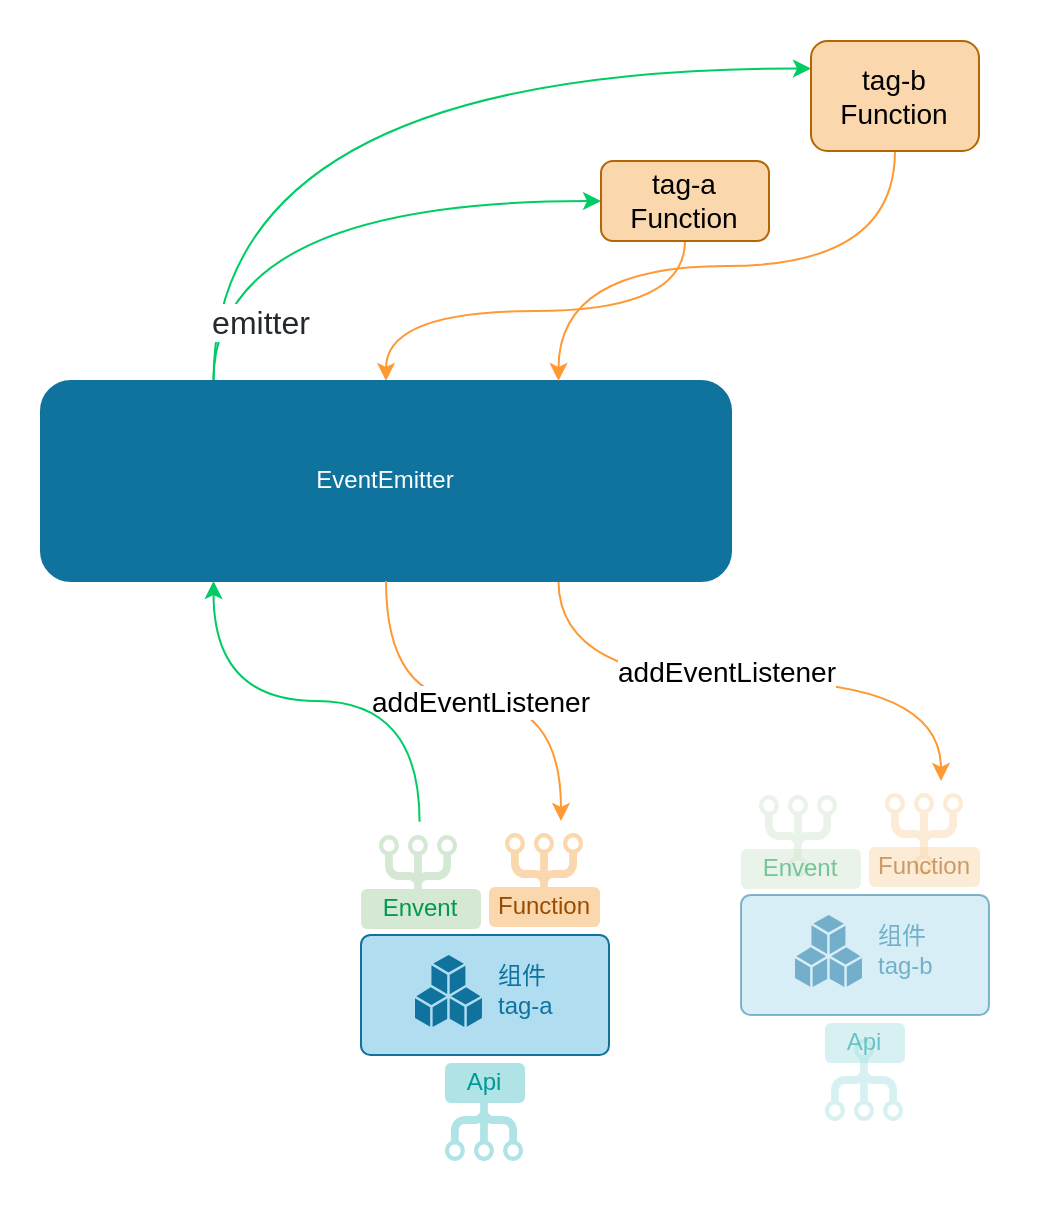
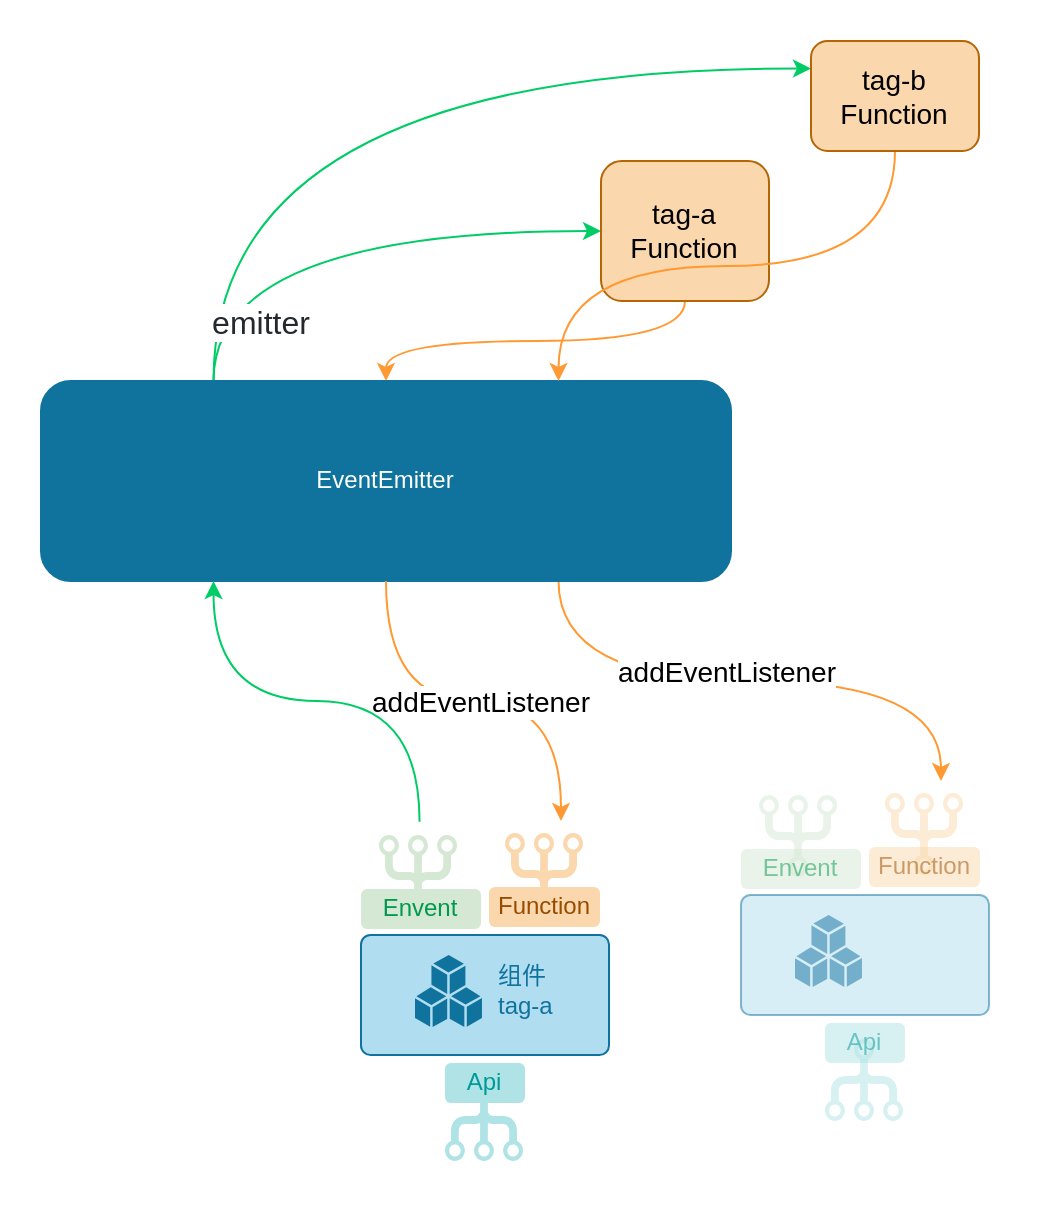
  <mxCell id="0" />
  <mxCell id="1" parent="0" />
  <mxCell id="2" style="edgeStyle=orthogonalEdgeStyle;curved=1;rounded=0;orthogonalLoop=1;jettySize=auto;html=1;exitX=0.25;exitY=0;exitDx=0;exitDy=0;fontSize=14;fontColor=#000000;strokeColor=#00CC66;entryX=0;entryY=0.5;entryDx=0;entryDy=0;" edge="1" parent="1" source="7" target="12"><mxGeometry relative="1" as="geometry"><mxPoint x="170" y="110" as="targetPoint" /></mxGeometry></mxCell>
  <mxCell id="3" style="edgeStyle=orthogonalEdgeStyle;curved=1;rounded=0;orthogonalLoop=1;jettySize=auto;html=1;exitX=0.5;exitY=1;exitDx=0;exitDy=0;fontSize=14;fontColor=#000000;strokeColor=#FF9933;entryX=0.5;entryY=0;entryDx=0;entryDy=0;" edge="1" parent="1" source="12" target="7"><mxGeometry relative="1" as="geometry"><mxPoint x="560" y="250" as="targetPoint" /></mxGeometry></mxCell>
  <mxCell id="4" style="edgeStyle=orthogonalEdgeStyle;curved=1;rounded=0;orthogonalLoop=1;jettySize=auto;html=1;exitX=0.25;exitY=0;exitDx=0;exitDy=0;entryX=0;entryY=0.25;entryDx=0;entryDy=0;fontSize=14;fontColor=#000000;strokeColor=#00CC66;" edge="1" parent="1" source="7" target="14"><mxGeometry relative="1" as="geometry" /></mxCell>
  <mxCell id="5" style="edgeStyle=orthogonalEdgeStyle;curved=1;rounded=0;orthogonalLoop=1;jettySize=auto;html=1;exitX=0.75;exitY=1;exitDx=0;exitDy=0;entryX=0.75;entryY=0;entryDx=0;entryDy=0;fontSize=14;fontColor=#000000;strokeColor=#FF9933;" edge="1" parent="1" source="7" target="29"><mxGeometry relative="1" as="geometry" /></mxCell>
  <mxCell id="6" value="addEventListener" style="edgeLabel;html=1;align=center;verticalAlign=middle;resizable=0;points=[];fontSize=14;fontColor=#000000;" vertex="1" connectable="0" parent="5"><mxGeometry x="-0.08" y="5" relative="1" as="geometry"><mxPoint as="offset" /></mxGeometry></mxCell>
  <mxCell id="7" value="EventEmitter" style="rounded=1;whiteSpace=wrap;html=1;fontColor=#FFFFFF;strokeColor=#10739E;fillColor=#10739E;align=center;" vertex="1" parent="1"><mxGeometry x="20" y="190" width="345" height="100" as="geometry" /></mxCell>
  <mxCell id="8" style="edgeStyle=orthogonalEdgeStyle;curved=1;rounded=0;orthogonalLoop=1;jettySize=auto;html=1;fontColor=#00CC66;strokeColor=#FF9933;exitX=0.5;exitY=1;exitDx=0;exitDy=0;entryX=0.75;entryY=0;entryDx=0;entryDy=0;" edge="1" parent="1" source="7" target="27"><mxGeometry relative="1" as="geometry"><mxPoint x="280" y="390" as="sourcePoint" /><mxPoint x="340" y="400" as="targetPoint" /></mxGeometry></mxCell>
  <mxCell id="9" value="addEventListener" style="edgeLabel;html=1;align=center;verticalAlign=middle;resizable=0;points=[];fontColor=#000000;fontSize=14;" vertex="1" connectable="0" parent="8"><mxGeometry x="0.035" relative="1" as="geometry"><mxPoint as="offset" /></mxGeometry></mxCell>
  <mxCell id="10" style="edgeStyle=orthogonalEdgeStyle;curved=1;rounded=0;orthogonalLoop=1;jettySize=auto;html=1;exitX=0.308;exitY=0.002;exitDx=0;exitDy=0;entryX=0.25;entryY=1;entryDx=0;entryDy=0;fontColor=#00CC66;strokeColor=#00CC66;exitPerimeter=0;" edge="1" parent="1" source="27" target="7"><mxGeometry relative="1" as="geometry" /></mxCell>
  <mxCell id="11" value="&lt;span style=&quot;color: rgb(36 , 41 , 47) ; font-family: , , &amp;#34;segoe ui&amp;#34; , &amp;#34;helvetica&amp;#34; , &amp;#34;arial&amp;#34; , sans-serif , &amp;#34;apple color emoji&amp;#34; , &amp;#34;segoe ui emoji&amp;#34; ; font-size: 16px&quot;&gt;emitter&lt;/span&gt;" style="edgeLabel;html=1;align=center;verticalAlign=middle;resizable=0;points=[];fontColor=#00CC66;" vertex="1" connectable="0" parent="10"><mxGeometry x="-0.134" y="2" relative="1" as="geometry"><mxPoint x="-43" y="-192" as="offset" /></mxGeometry></mxCell>
- <mxCell id="12" value="&lt;span&gt;tag-a&lt;br&gt;Function&lt;br&gt;&lt;/span&gt;" style="rounded=1;whiteSpace=wrap;html=1;fontSize=14;strokeColor=#b46504;strokeWidth=1;fillColor=#fad7ac;align=center;" vertex="1" parent="1"><mxGeometry x="300" y="80" width="84" height="40" as="geometry" /></mxCell>
+ <mxCell id="12" value="&lt;span&gt;tag-a&lt;br&gt;Function&lt;br&gt;&lt;/span&gt;" style="rounded=1;whiteSpace=wrap;html=1;fontSize=14;strokeColor=#b46504;strokeWidth=1;fillColor=#fad7ac;align=center;" vertex="1" parent="1"><mxGeometry x="300" y="80" width="84" height="70" as="geometry" /></mxCell>
  <mxCell id="13" style="edgeStyle=orthogonalEdgeStyle;curved=1;rounded=0;orthogonalLoop=1;jettySize=auto;html=1;exitX=0.5;exitY=1;exitDx=0;exitDy=0;entryX=0.75;entryY=0;entryDx=0;entryDy=0;fontSize=14;fontColor=#000000;strokeColor=#FF9933;" edge="1" parent="1" source="14" target="7"><mxGeometry relative="1" as="geometry" /></mxCell>
  <mxCell id="14" value="&lt;span&gt;tag-b&lt;br&gt;Function&lt;br&gt;&lt;/span&gt;" style="rounded=1;whiteSpace=wrap;html=1;fontSize=14;strokeColor=#b46504;strokeWidth=1;fillColor=#fad7ac;align=center;" vertex="1" parent="1"><mxGeometry x="405" y="20" width="84" height="55" as="geometry" /></mxCell>
  <mxCell id="15" value="" style="group" vertex="1" connectable="0" parent="1"><mxGeometry x="160" y="410" width="160" height="180" as="geometry" /></mxCell>
  <mxCell id="16" value="" style="rounded=1;whiteSpace=wrap;html=1;strokeColor=#10739e;fillColor=#b1ddf0;align=left;arcSize=8;" vertex="1" parent="15"><mxGeometry x="20" y="57" width="124" height="60" as="geometry" /></mxCell>
  <mxCell id="17" value="" style="verticalLabelPosition=bottom;sketch=0;html=1;fillColor=#10739E;strokeColor=none;verticalAlign=top;pointerEvents=1;align=center;shape=mxgraph.cisco_safe.business_icons.icon22;" vertex="1" parent="15"><mxGeometry x="47" y="67" width="33.48" height="36" as="geometry" /></mxCell>
  <mxCell id="18" value="组件&lt;br&gt;tag-a" style="text;html=1;strokeColor=none;fillColor=none;align=left;verticalAlign=middle;whiteSpace=wrap;rounded=0;fontColor=#10739E;" vertex="1" parent="15"><mxGeometry x="87.48" y="70" width="42.52" height="30" as="geometry" /></mxCell>
  <mxCell id="19" value="" style="group" vertex="1" connectable="0" parent="15"><mxGeometry x="84" y="6" width="55.5" height="47" as="geometry" /></mxCell>
  <mxCell id="20" value="" style="verticalLabelPosition=bottom;sketch=0;html=1;fillColor=#fad7ac;strokeColor=none;verticalAlign=top;pointerEvents=1;align=center;shape=mxgraph.cisco_safe.business_icons.icon19;rotation=-180;direction=east;" vertex="1" parent="19"><mxGeometry x="8" width="39" height="41" as="geometry" /></mxCell>
  <mxCell id="21" value="Function" style="rounded=1;whiteSpace=wrap;html=1;strokeColor=none;fillColor=#fad7ac;fontColor=#994C00;" vertex="1" parent="19"><mxGeometry y="27" width="55.5" height="20" as="geometry" /></mxCell>
  <mxCell id="22" value="" style="group" vertex="1" connectable="0" parent="15"><mxGeometry x="62" y="121" width="40" height="49" as="geometry" /></mxCell>
  <mxCell id="23" value="" style="verticalLabelPosition=bottom;sketch=0;html=1;fillColor=#b0e3e6;strokeColor=none;verticalAlign=top;pointerEvents=1;align=center;shape=mxgraph.cisco_safe.business_icons.icon19;rotation=0;" vertex="1" parent="22"><mxGeometry y="8" width="39" height="41" as="geometry" /></mxCell>
  <mxCell id="24" value="Api" style="rounded=1;whiteSpace=wrap;html=1;strokeColor=none;fillColor=#b0e3e6;fontColor=#009999;" vertex="1" parent="22"><mxGeometry width="40" height="20" as="geometry" /></mxCell>
  <mxCell id="25" value="" style="verticalLabelPosition=bottom;sketch=0;html=1;fillColor=#d5e8d4;strokeColor=#82b366;verticalAlign=top;pointerEvents=1;align=center;shape=mxgraph.cisco_safe.business_icons.icon19;rotation=-180;direction=east;" vertex="1" parent="15"><mxGeometry x="29" y="7" width="39" height="41" as="geometry" /></mxCell>
  <mxCell id="26" value="Envent" style="rounded=1;whiteSpace=wrap;html=1;strokeColor=none;fillColor=#d5e8d4;rotation=0;fontColor=#00994D;" vertex="1" parent="15"><mxGeometry x="20" y="34" width="60" height="20" as="geometry" /></mxCell>
  <mxCell id="27" value="" style="rounded=1;whiteSpace=wrap;html=1;fontColor=#00CC66;strokeColor=none;strokeWidth=1;fillColor=none;align=center;arcSize=24;" vertex="1" parent="15"><mxGeometry width="160" height="180" as="geometry" /></mxCell>
  <mxCell id="28" value="" style="group" vertex="1" connectable="0" parent="1"><mxGeometry x="350" y="390" width="160" height="180" as="geometry" /></mxCell>
  <mxCell id="29" value="" style="rounded=1;whiteSpace=wrap;html=1;fontColor=#00CC66;strokeColor=none;strokeWidth=1;fillColor=none;align=center;arcSize=24;opacity=30;textOpacity=50;" vertex="1" parent="28"><mxGeometry width="160" height="180" as="geometry" /></mxCell>
  <mxCell id="30" value="" style="rounded=1;whiteSpace=wrap;html=1;strokeColor=#10739e;fillColor=#b1ddf0;align=left;arcSize=8;opacity=50;textOpacity=50;" vertex="1" parent="28"><mxGeometry x="20" y="57" width="124" height="60" as="geometry" /></mxCell>
  <mxCell id="31" value="" style="verticalLabelPosition=bottom;sketch=0;html=1;fillColor=#10739E;strokeColor=none;verticalAlign=top;pointerEvents=1;align=center;shape=mxgraph.cisco_safe.business_icons.icon22;opacity=50;textOpacity=50;" vertex="1" parent="28"><mxGeometry x="47" y="67" width="33.48" height="36" as="geometry" /></mxCell>
- <mxCell id="32" value="组件&lt;br&gt;tag-b" style="text;html=1;strokeColor=none;fillColor=none;align=left;verticalAlign=middle;whiteSpace=wrap;rounded=0;fontColor=#10739E;opacity=50;textOpacity=50;" vertex="1" parent="28"><mxGeometry x="87.48" y="70" width="42.52" height="30" as="geometry" /></mxCell>
  <mxCell id="33" value="" style="group;opacity=50;textOpacity=50;" vertex="1" connectable="0" parent="28"><mxGeometry x="84" y="6" width="55.5" height="47" as="geometry" /></mxCell>
  <mxCell id="34" value="" style="verticalLabelPosition=bottom;sketch=0;html=1;fillColor=#fad7ac;strokeColor=none;verticalAlign=top;pointerEvents=1;align=center;shape=mxgraph.cisco_safe.business_icons.icon19;rotation=-180;direction=east;opacity=50;textOpacity=50;" vertex="1" parent="33"><mxGeometry x="8" width="39" height="41" as="geometry" /></mxCell>
  <mxCell id="35" value="Function" style="rounded=1;whiteSpace=wrap;html=1;strokeColor=none;fillColor=#fad7ac;fontColor=#994C00;opacity=50;textOpacity=50;" vertex="1" parent="33"><mxGeometry y="27" width="55.5" height="20" as="geometry" /></mxCell>
  <mxCell id="36" value="" style="group;opacity=50;textOpacity=50;" vertex="1" connectable="0" parent="28"><mxGeometry x="62" y="121" width="40" height="49" as="geometry" /></mxCell>
  <mxCell id="37" value="" style="verticalLabelPosition=bottom;sketch=0;html=1;fillColor=#b0e3e6;strokeColor=none;verticalAlign=top;pointerEvents=1;align=center;shape=mxgraph.cisco_safe.business_icons.icon19;rotation=0;opacity=50;textOpacity=50;" vertex="1" parent="36"><mxGeometry y="8" width="39" height="41" as="geometry" /></mxCell>
  <mxCell id="38" value="Api" style="rounded=1;whiteSpace=wrap;html=1;strokeColor=none;fillColor=#b0e3e6;fontColor=#009999;opacity=50;textOpacity=50;" vertex="1" parent="36"><mxGeometry width="40" height="20" as="geometry" /></mxCell>
  <mxCell id="39" value="" style="verticalLabelPosition=bottom;sketch=0;html=1;fillColor=#d5e8d4;strokeColor=#82b366;verticalAlign=top;pointerEvents=1;align=center;shape=mxgraph.cisco_safe.business_icons.icon19;rotation=-180;direction=east;opacity=50;textOpacity=50;" vertex="1" parent="28"><mxGeometry x="29" y="7" width="39" height="41" as="geometry" /></mxCell>
  <mxCell id="40" value="Envent" style="rounded=1;whiteSpace=wrap;html=1;strokeColor=none;fillColor=#d5e8d4;rotation=0;fontColor=#00994D;opacity=50;textOpacity=50;" vertex="1" parent="28"><mxGeometry x="20" y="34" width="60" height="20" as="geometry" /></mxCell>
